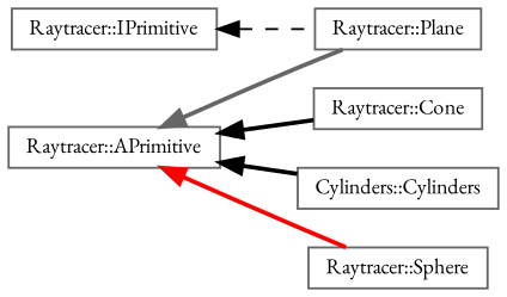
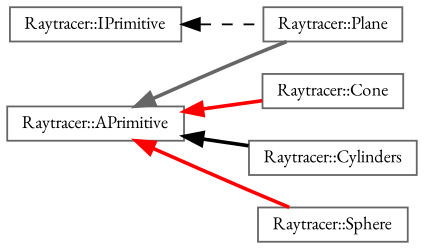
  digraph {
    fontname="EB Garamond"
    rankdir=LR
    node [color=grey40 fillcolor=white fontname="EB Garamond" fontsize=10 shape=box style=filled]
    edge [color=black dir=back fontname="EB Garamond" fontsize=10 labelfontname=Helvetica labelfontsize=10 style=bold]
    n1 [height=0.2 label="Raytracer::IPrimitive" width=0.4]
    n2 [height=0.2 label="Raytracer::Plane" width=0.4]
    n3 [height=0.2 label="Raytracer::APrimitive" width=0.4]
    n4 [height=0.2 label="Raytracer::Cone" width=0.4]
-   n5 [height=0.2 label="Cylinders::Cylinders" width=0.4]
+   n5 [height=0.2 label="Raytracer::Cylinders" width=0.4]
    n6 [height=0.2 label="Raytracer::Sphere" width=0.4]
    n1 -> n2 [style=dashed]
    n3 -> n2 [color=gray40]
-   n3 -> n4
+   n3 -> n4 [color=red]
    n3 -> n5
    n3 -> n6 [color=red]
  }
